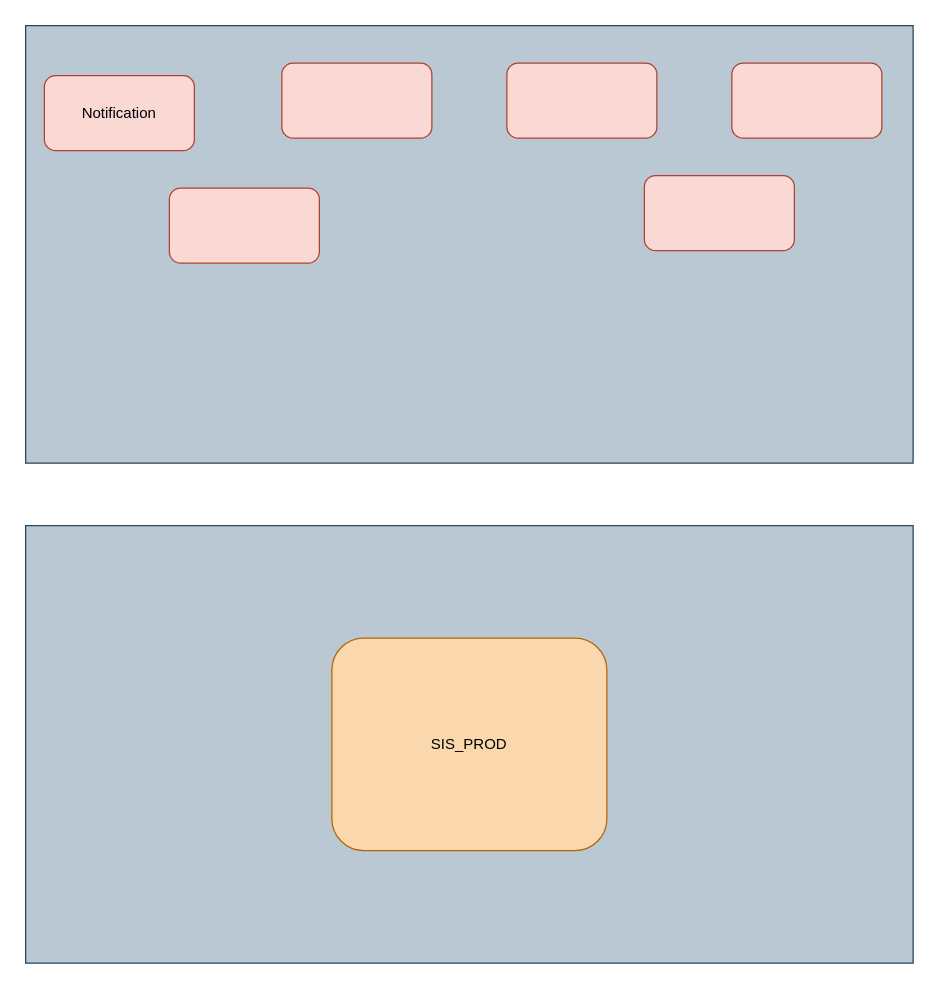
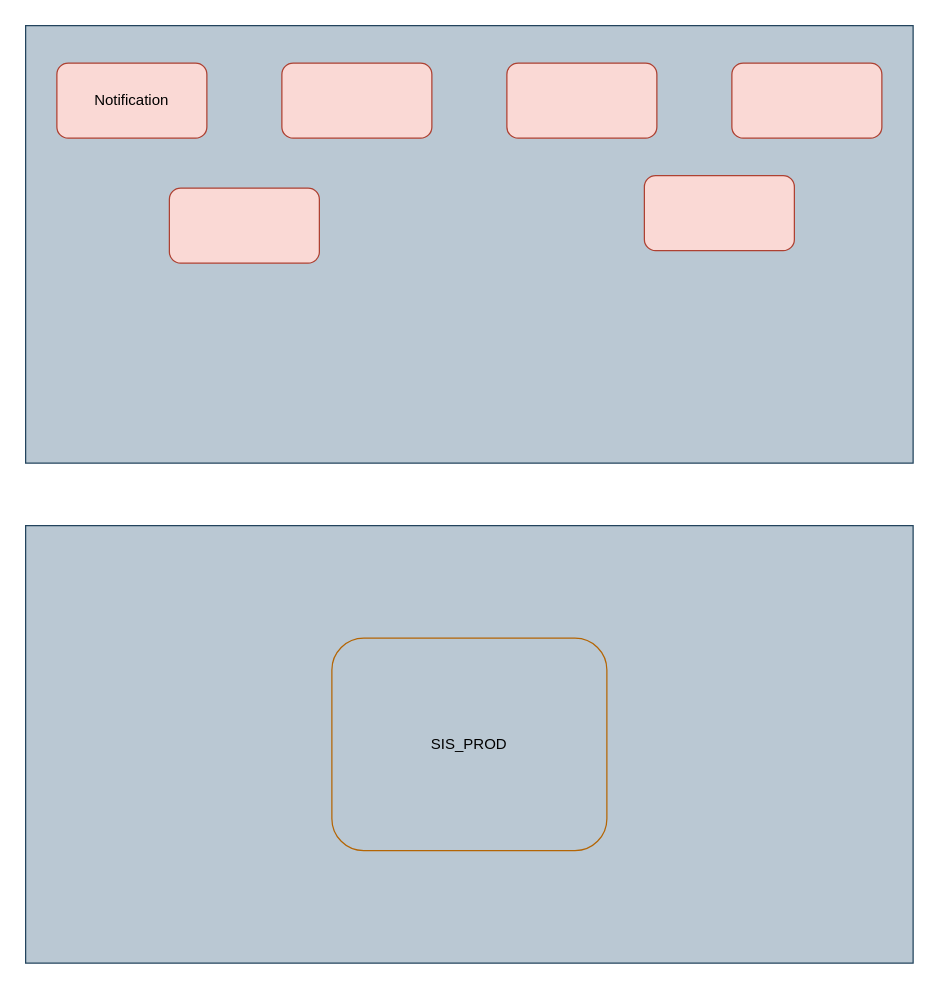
  <mxCell id="0" />
  <mxCell id="1" parent="0" />
  <mxCell id="2" value="" style="rounded=0;whiteSpace=wrap;html=1;fillColor=#bac8d3;strokeColor=#23445d;" vertex="1" parent="1"><mxGeometry x="20" y="20" width="710" height="350" as="geometry" /></mxCell>
  <mxCell id="3" value="" style="rounded=0;whiteSpace=wrap;html=1;fillColor=#bac8d3;strokeColor=#23445d;" vertex="1" parent="1"><mxGeometry x="20" y="420" width="710" height="350" as="geometry" /></mxCell>
- <mxCell id="4" value="SIS_PROD" style="rounded=1;whiteSpace=wrap;html=1;fillColor=#fad7ac;strokeColor=#b46504;" vertex="1" parent="1"><mxGeometry x="265" y="510" width="220" height="170" as="geometry" /></mxCell>
- <mxCell id="5" value="Notification" style="rounded=1;whiteSpace=wrap;html=1;fillColor=#fad9d5;strokeColor=#ae4132;" vertex="1" parent="1"><mxGeometry x="35" y="60" width="120" height="60" as="geometry" /></mxCell>
+ <mxCell id="4" value="SIS_PROD" style="rounded=1;whiteSpace=wrap;html=1;fillColor=#bac8d3;strokeColor=#b46504;" vertex="1" parent="1"><mxGeometry x="265" y="510" width="220" height="170" as="geometry" /></mxCell>
+ <mxCell id="5" value="Notification" style="rounded=1;whiteSpace=wrap;html=1;fillColor=#fad9d5;strokeColor=#ae4132;" vertex="1" parent="1"><mxGeometry x="45" y="50" width="120" height="60" as="geometry" /></mxCell>
  <mxCell id="6" value="" style="rounded=1;whiteSpace=wrap;html=1;fillColor=#fad9d5;strokeColor=#ae4132;" vertex="1" parent="1"><mxGeometry x="585" y="50" width="120" height="60" as="geometry" /></mxCell>
  <mxCell id="7" value="" style="rounded=1;whiteSpace=wrap;html=1;fillColor=#fad9d5;strokeColor=#ae4132;" vertex="1" parent="1"><mxGeometry x="135" y="150" width="120" height="60" as="geometry" /></mxCell>
  <mxCell id="8" value="" style="rounded=1;whiteSpace=wrap;html=1;fillColor=#fad9d5;strokeColor=#ae4132;" vertex="1" parent="1"><mxGeometry x="225" y="50" width="120" height="60" as="geometry" /></mxCell>
  <mxCell id="9" value="" style="rounded=1;whiteSpace=wrap;html=1;fillColor=#fad9d5;strokeColor=#ae4132;" vertex="1" parent="1"><mxGeometry x="405" y="50" width="120" height="60" as="geometry" /></mxCell>
  <mxCell id="10" value="" style="rounded=1;whiteSpace=wrap;html=1;fillColor=#fad9d5;strokeColor=#ae4132;" vertex="1" parent="1"><mxGeometry x="515" y="140" width="120" height="60" as="geometry" /></mxCell>
